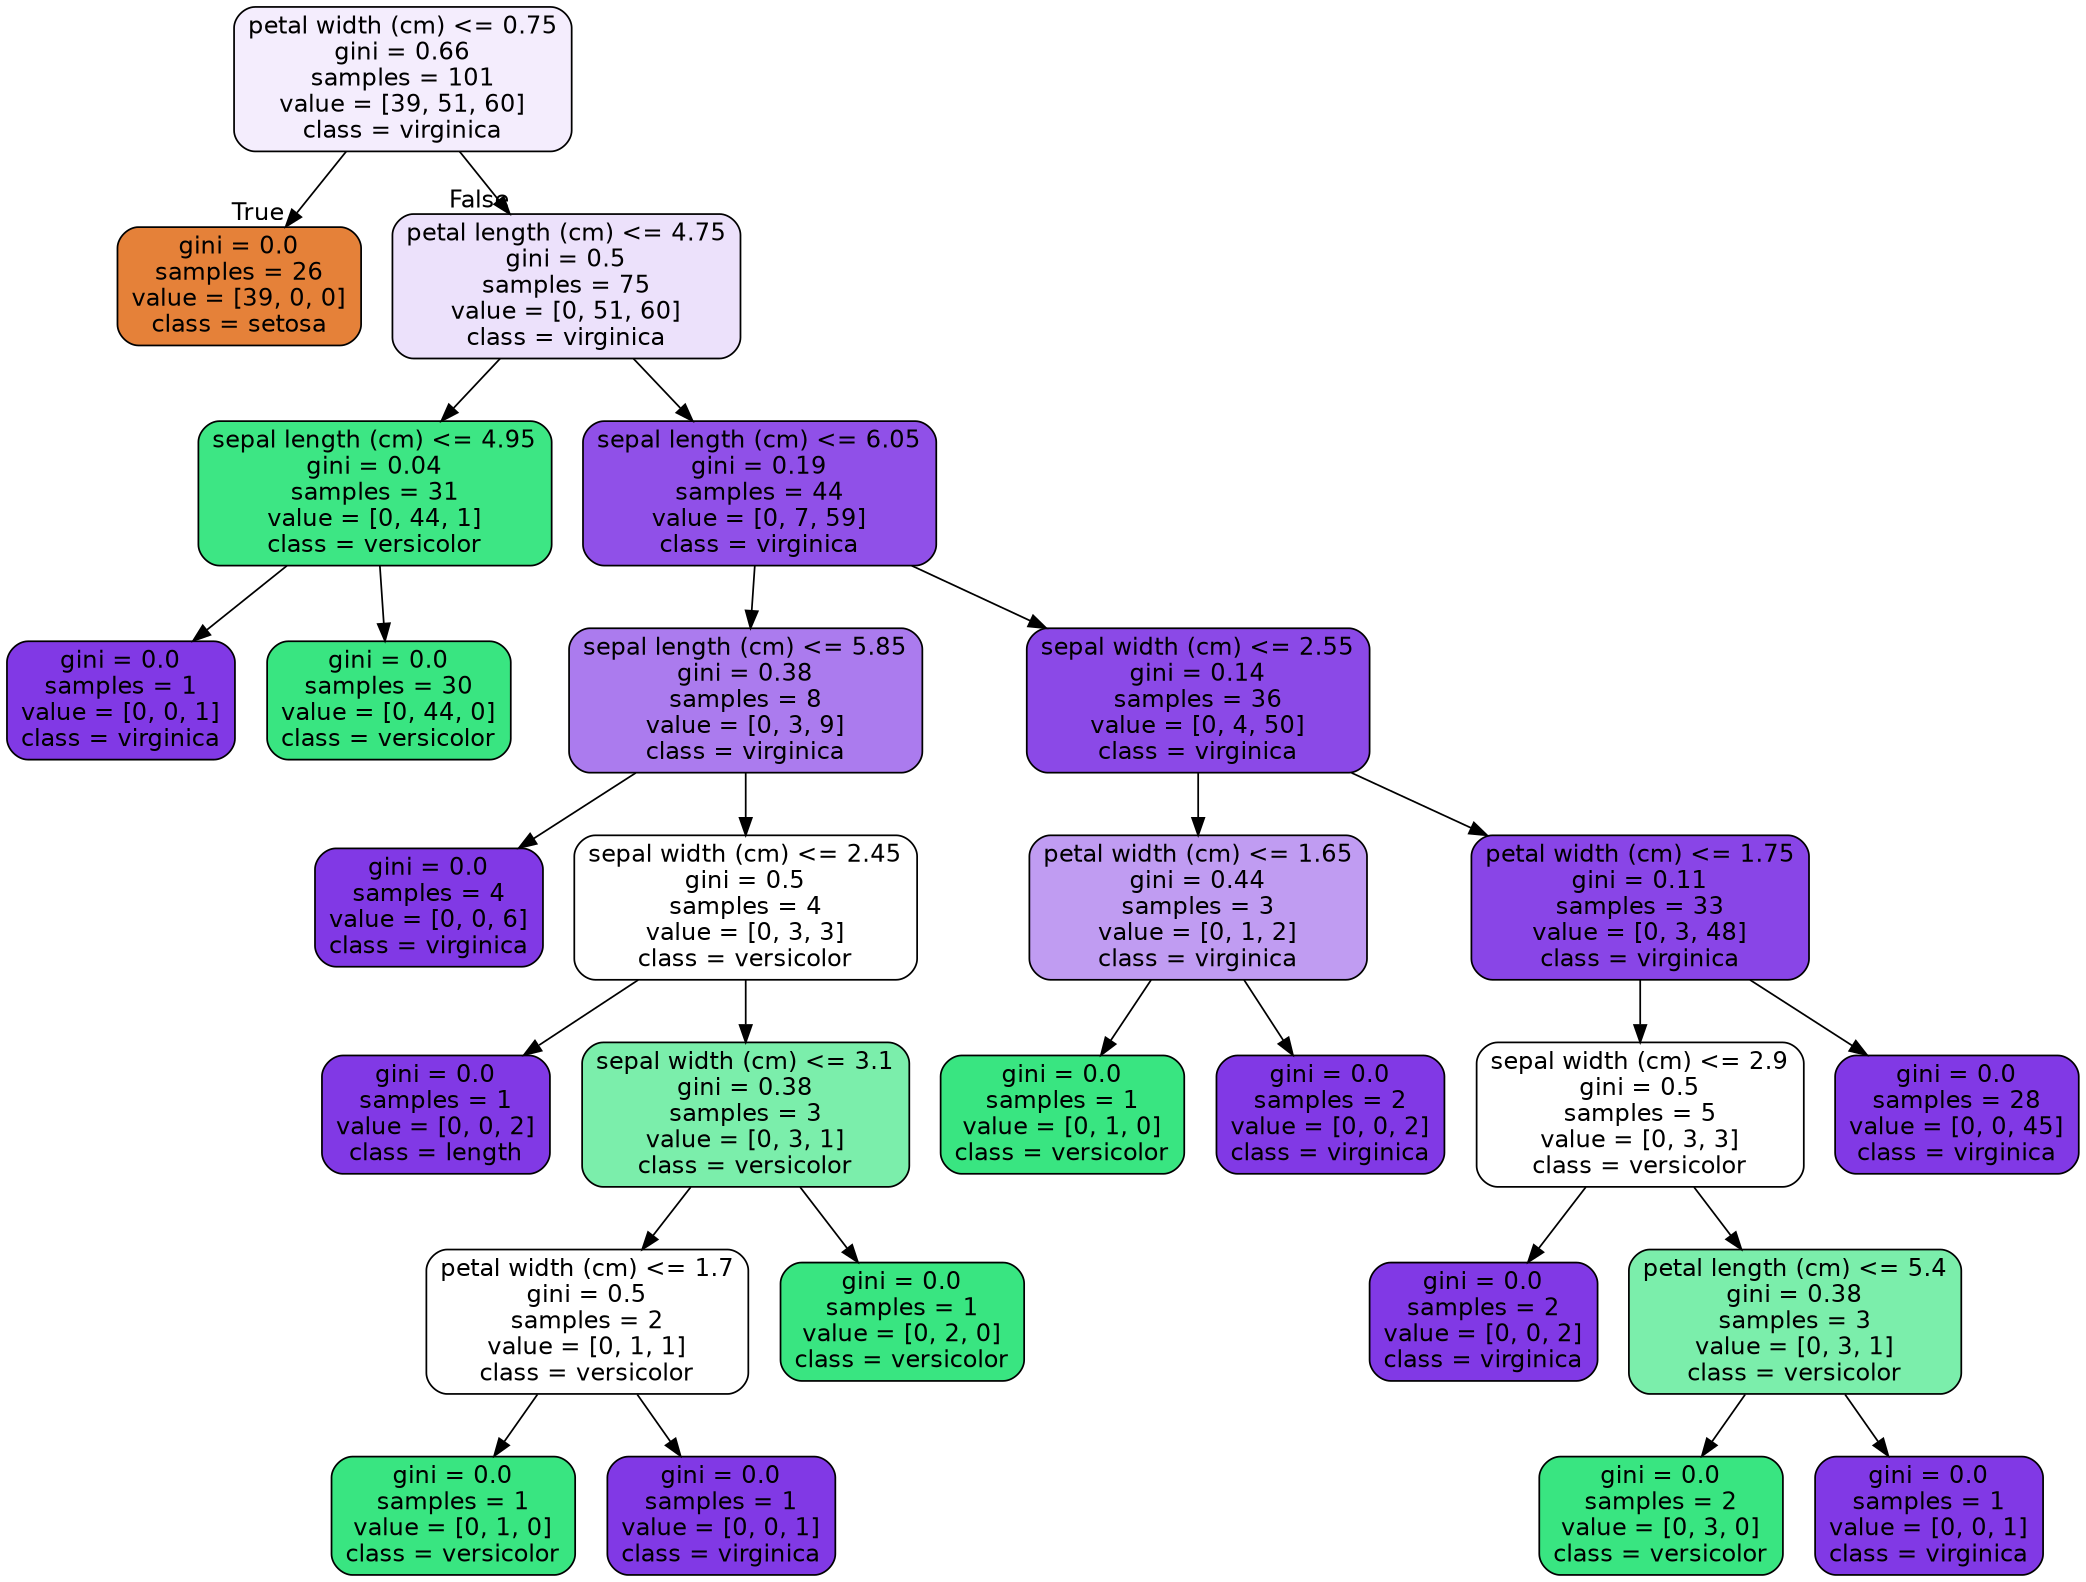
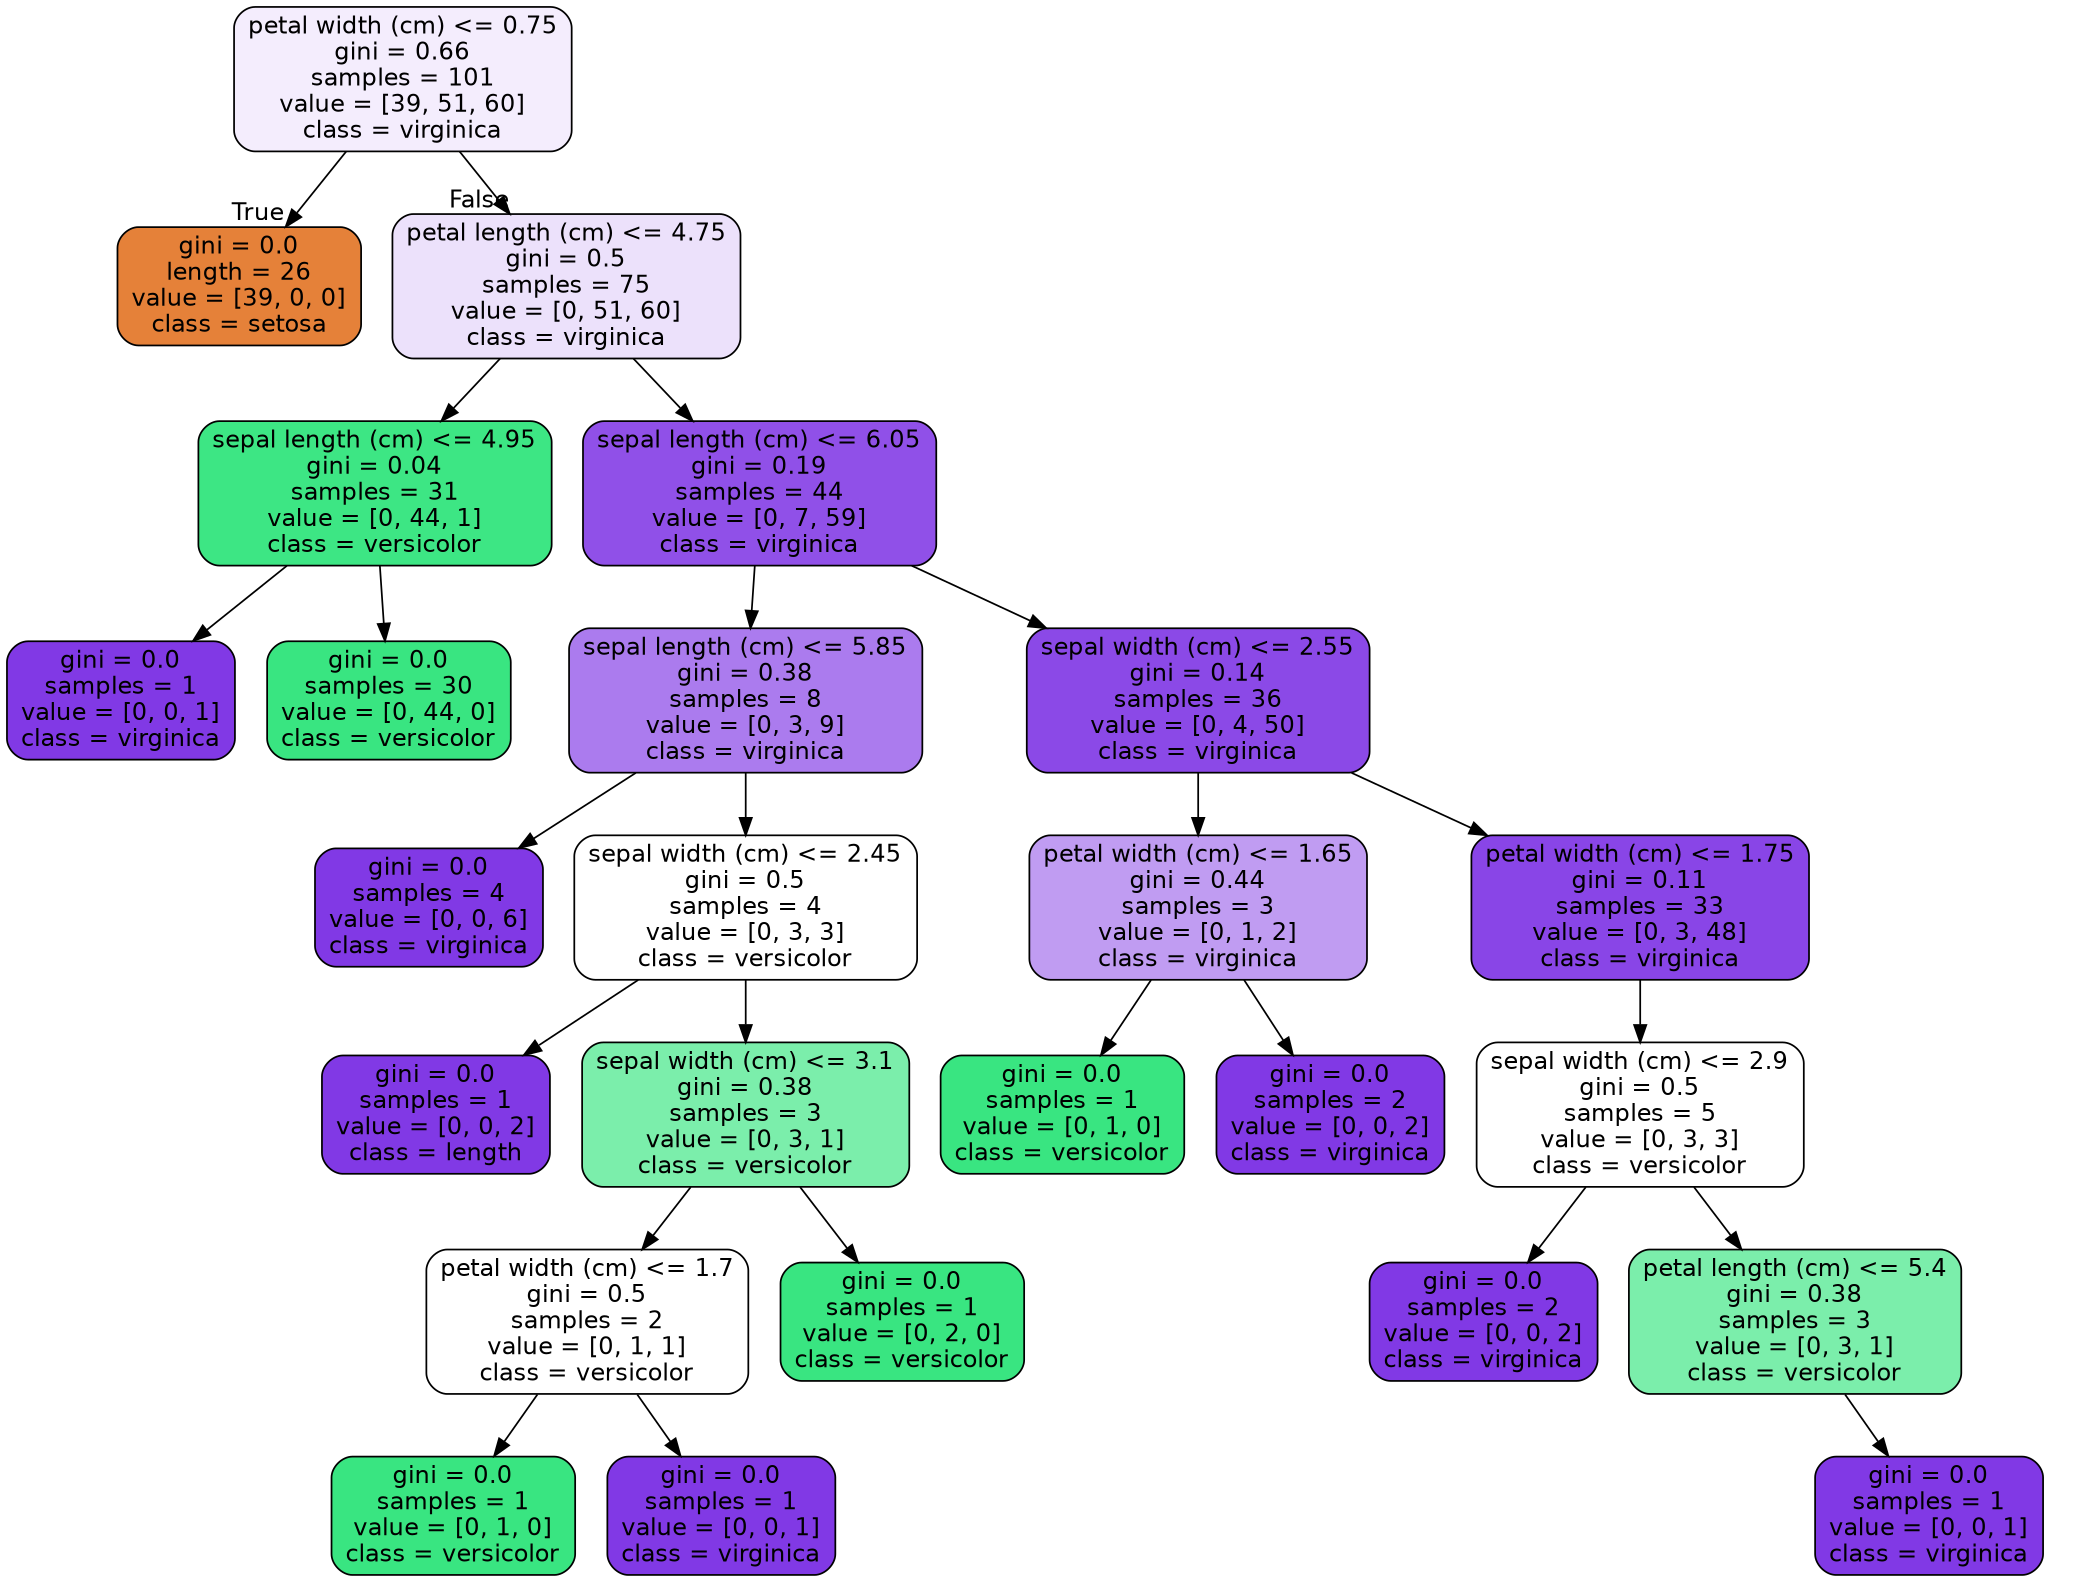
  digraph {
    node [color=black fillcolor="#8139e5" fontname=helvetica shape=box style="filled, rounded"]
    edge [fontname=helvetica]
    n1 [fillcolor="#f4edfd" label="petal width (cm) <= 0.75\ngini = 0.66\nsamples = 101\nvalue = [39, 51, 60]\nclass = virginica"]
-   n2 [fillcolor="#e58139" label="gini = 0.0\nsamples = 26\nvalue = [39, 0, 0]\nclass = setosa"]
+   n2 [fillcolor="#e58139" label="gini = 0.0\nlength = 26\nvalue = [39, 0, 0]\nclass = setosa"]
    n3 [fillcolor="#ece1fb" label="petal length (cm) <= 4.75\ngini = 0.5\nsamples = 75\nvalue = [0, 51, 60]\nclass = virginica"]
    n4 [fillcolor="#3de684" label="sepal length (cm) <= 4.95\ngini = 0.04\nsamples = 31\nvalue = [0, 44, 1]\nclass = versicolor"]
    n5 [fillcolor="#9050e8" label="sepal length (cm) <= 6.05\ngini = 0.19\nsamples = 44\nvalue = [0, 7, 59]\nclass = virginica"]
    n6 [label="gini = 0.0\nsamples = 1\nvalue = [0, 0, 1]\nclass = virginica"]
    n7 [fillcolor="#39e581" label="gini = 0.0\nsamples = 30\nvalue = [0, 44, 0]\nclass = versicolor"]
    n8 [fillcolor="#ab7bee" label="sepal length (cm) <= 5.85\ngini = 0.38\nsamples = 8\nvalue = [0, 3, 9]\nclass = virginica"]
    n9 [fillcolor="#8b49e7" label="sepal width (cm) <= 2.55\ngini = 0.14\nsamples = 36\nvalue = [0, 4, 50]\nclass = virginica"]
    n10 [label="gini = 0.0\nsamples = 4\nvalue = [0, 0, 6]\nclass = virginica"]
    n11 [fillcolor="#ffffff" label="sepal width (cm) <= 2.45\ngini = 0.5\nsamples = 4\nvalue = [0, 3, 3]\nclass = versicolor"]
    n12 [fillcolor="#c09cf2" label="petal width (cm) <= 1.65\ngini = 0.44\nsamples = 3\nvalue = [0, 1, 2]\nclass = virginica"]
    n13 [fillcolor="#8945e7" label="petal width (cm) <= 1.75\ngini = 0.11\nsamples = 33\nvalue = [0, 3, 48]\nclass = virginica"]
    n14 [label="gini = 0.0\nsamples = 1\nvalue = [0, 0, 2]\nclass = length"]
    n15 [fillcolor="#7beeab" label="sepal width (cm) <= 3.1\ngini = 0.38\nsamples = 3\nvalue = [0, 3, 1]\nclass = versicolor"]
    n16 [fillcolor="#ffffff" label="petal width (cm) <= 1.7\ngini = 0.5\nsamples = 2\nvalue = [0, 1, 1]\nclass = versicolor"]
    n17 [fillcolor="#39e581" label="gini = 0.0\nsamples = 1\nvalue = [0, 2, 0]\nclass = versicolor"]
    n18 [fillcolor="#39e581" label="gini = 0.0\nsamples = 1\nvalue = [0, 1, 0]\nclass = versicolor"]
    n19 [label="gini = 0.0\nsamples = 1\nvalue = [0, 0, 1]\nclass = virginica"]
    n20 [fillcolor="#39e581" label="gini = 0.0\nsamples = 1\nvalue = [0, 1, 0]\nclass = versicolor"]
    n21 [label="gini = 0.0\nsamples = 2\nvalue = [0, 0, 2]\nclass = virginica"]
    n22 [fillcolor="#ffffff" label="sepal width (cm) <= 2.9\ngini = 0.5\nsamples = 5\nvalue = [0, 3, 3]\nclass = versicolor"]
-   n23 [label="gini = 0.0\nsamples = 28\nvalue = [0, 0, 45]\nclass = virginica"]
    n24 [label="gini = 0.0\nsamples = 2\nvalue = [0, 0, 2]\nclass = virginica"]
    n25 [fillcolor="#7beeab" label="petal length (cm) <= 5.4\ngini = 0.38\nsamples = 3\nvalue = [0, 3, 1]\nclass = versicolor"]
-   n26 [fillcolor="#39e581" label="gini = 0.0\nsamples = 2\nvalue = [0, 3, 0]\nclass = versicolor"]
    n27 [label="gini = 0.0\nsamples = 1\nvalue = [0, 0, 1]\nclass = virginica"]
    n1 -> n2 [headlabel=True labelangle=45 labeldistance=2.5]
    n1 -> n3 [headlabel=False labelangle=-45 labeldistance=2.5]
    n3 -> n4
    n3 -> n5
    n4 -> n6
    n4 -> n7
    n5 -> n8
    n5 -> n9
    n8 -> n10
    n8 -> n11
    n9 -> n12
    n9 -> n13
    n11 -> n14
    n11 -> n15
    n12 -> n20
    n12 -> n21
    n13 -> n22
-   n13 -> n23
    n15 -> n16
    n15 -> n17
    n16 -> n18
    n16 -> n19
    n22 -> n24
    n22 -> n25
-   n25 -> n26
    n25 -> n27
  }
